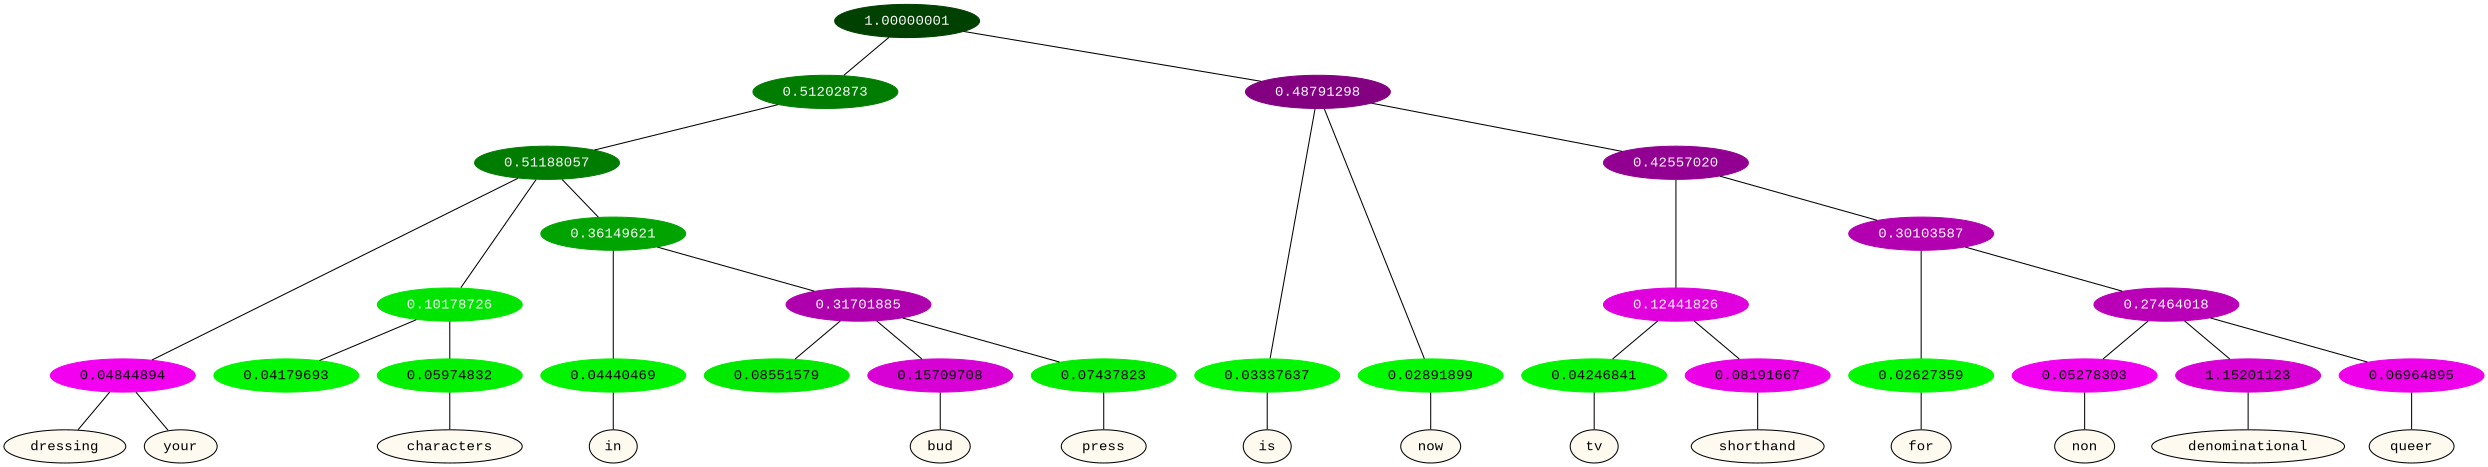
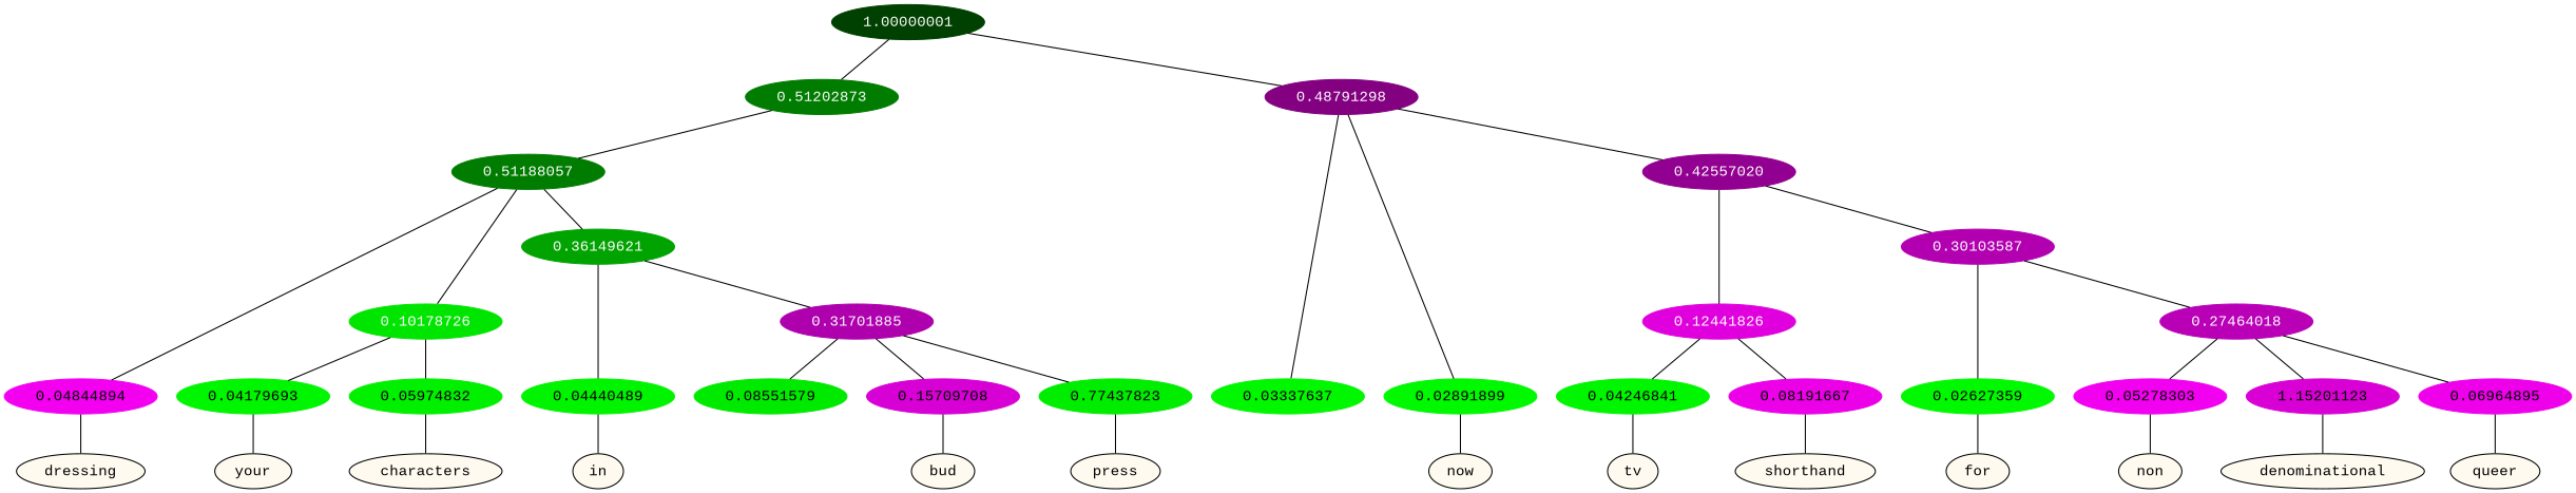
  graph {
    fontname="Liberation Mono"
    node [color=black fontname="Liberation Mono" format=png nodesep=0.001 ordering=out overlap_scaling=0.01 ranksep=0.001 style=filled fontcolor=black]
    edge [fontname="Liberation Mono"]
    n1 [fillcolor=floralwhite height=0.15 label=dressing style="filled,solid" width=0.15 fontcolor=""]
    n2 [fillcolor=floralwhite height=0.15 label=your style="filled,solid" width=0.15 fontcolor=""]
    n3 [fillcolor=floralwhite height=0.15 label=characters style="filled,solid" width=0.15 fontcolor=""]
    n4 [fillcolor=floralwhite height=0.15 label=in style="filled,solid" width=0.15 fontcolor=""]
    n5 [fillcolor=floralwhite height=0.15 label=bud style="filled,solid" width=0.15 fontcolor=""]
    n6 [fillcolor=floralwhite height=0.15 label=press style="filled,solid" width=0.15 fontcolor=""]
-   n7 [fillcolor=floralwhite height=0.15 label=is style="filled,solid" width=0.15 fontcolor=""]
    n8 [fillcolor=floralwhite height=0.15 label=now style="filled,solid" width=0.15 fontcolor=""]
    n9 [fillcolor=floralwhite height=0.15 label=tv style="filled,solid" width=0.15 fontcolor=""]
    n10 [fillcolor=floralwhite height=0.15 label=shorthand style="filled,solid" width=0.15 fontcolor=""]
    n11 [fillcolor=floralwhite height=0.15 label=for style="filled,solid" width=0.15 fontcolor=""]
    n12 [fillcolor=floralwhite height=0.15 label=non style="filled,solid" width=0.15 fontcolor=""]
    n13 [fillcolor=floralwhite height=0.15 label=denominational style="filled,solid" width=0.15 fontcolor=""]
    n14 [fillcolor=floralwhite height=0.15 label=queer style="filled,solid" width=0.15 fontcolor=""]
    n15 [color="0.835 1.000 0.952" height=0.15 label=0.04844894 width=0.15]
    n16 [color="0.334 1.000 0.958" height=0.15 label=0.04179693 width=0.15]
    n17 [color="0.334 1.000 0.940" height=0.15 label=0.05974832 width=0.15]
-   n18 [color="0.334 1.000 0.956" height=0.15 label=0.04440469 width=0.15]
+   n18 [color="0.334 1.000 0.956" height=0.15 label=0.04440489 width=0.15]
    n19 [color="0.334 1.000 0.915" height=0.15 label=0.08551579 width=0.15]
    n20 [color="0.835 1.000 0.843" height=0.15 label=0.15709708 width=0.15]
-   n21 [color="0.334 1.000 0.926" height=0.15 label=0.07437823 width=0.15]
+   n21 [color="0.334 1.000 0.926" height=0.15 label=0.77437823 width=0.15]
    n22 [color="0.334 1.000 0.967" height=0.15 label=0.03337637 width=0.15]
    n23 [color="0.334 1.000 0.971" height=0.15 label=0.02891899 width=0.15]
    n24 [color="0.334 1.000 0.958" height=0.15 label=0.04246841 width=0.15]
    n25 [color="0.835 1.000 0.918" height=0.15 label=0.08191667 width=0.15]
    n26 [color="0.334 1.000 0.974" height=0.15 label=0.02627359 width=0.15]
    n27 [color="0.835 1.000 0.947" height=0.15 label=0.05278303 width=0.15]
    n28 [color="0.835 1.000 0.848" height=0.15 label=1.15201123 width=0.15]
    n29 [color="0.835 1.000 0.930" height=0.15 label=0.06964895 width=0.15]
    n30 [color="0.334 1.000 0.250" fontcolor=grey99 height=0.15 label=1.00000001 width=0.15]
    n31 [color="0.334 1.000 0.488" fontcolor=grey99 height=0.15 label=0.51202873 width=0.15]
    n32 [color="0.835 1.000 0.512" fontcolor=grey99 height=0.15 label=0.48791298 width=0.15]
    n33 [color="0.334 1.000 0.488" fontcolor=grey99 height=0.15 label=0.51188057 width=0.15]
    n34 [color="0.835 1.000 0.574" fontcolor=grey99 height=0.15 label=0.42557020 width=0.15]
    n35 [color="0.334 1.000 0.898" fontcolor=grey99 height=0.15 label=0.10178726 width=0.15]
    n36 [color="0.334 1.000 0.639" fontcolor=grey99 height=0.15 label=0.36149621 width=0.15]
    n37 [color="0.835 1.000 0.876" fontcolor=grey99 height=0.15 label=0.12441826 width=0.15]
    n38 [color="0.835 1.000 0.699" fontcolor=grey99 height=0.15 label=0.30103587 width=0.15]
    n39 [color="0.835 1.000 0.683" fontcolor=grey99 height=0.15 label=0.31701885 width=0.15]
    n40 [color="0.835 1.000 0.725" fontcolor=grey99 height=0.15 label=0.27464018 width=0.15]
    subgraph sub_1 {
      rank=same
      n1
      n2
      n3
      n4
      n5
      n6
-     n7
      n8
      n9
      n10
      n11
      n12
      n13
      n14
    }
    subgraph sub_2 {
      rank=same
      n15
      n16
      n17
      n18
      n19
      n20
      n21
      n22
      n23
      n24
      n25
      n26
      n27
      n28
      n29
    }
    n15 -- n1
-   n15 -- n2
+   n16 -- n2
    n17 -- n3
    n18 -- n4
    n20 -- n5
    n21 -- n6
-   n22 -- n7
    n23 -- n8
    n24 -- n9
    n25 -- n10
    n26 -- n11
    n27 -- n12
    n28 -- n13
    n29 -- n14
    n30 -- n31
    n30 -- n32
    n31 -- n33
    n32 -- n22
    n32 -- n23
    n32 -- n34
    n33 -- n15
    n33 -- n35
    n33 -- n36
    n34 -- n37
    n34 -- n38
    n35 -- n16
    n35 -- n17
    n36 -- n18
    n36 -- n39
    n37 -- n24
    n37 -- n25
    n38 -- n26
    n38 -- n40
    n39 -- n19
    n39 -- n20
    n39 -- n21
    n40 -- n27
    n40 -- n28
    n40 -- n29
  }
